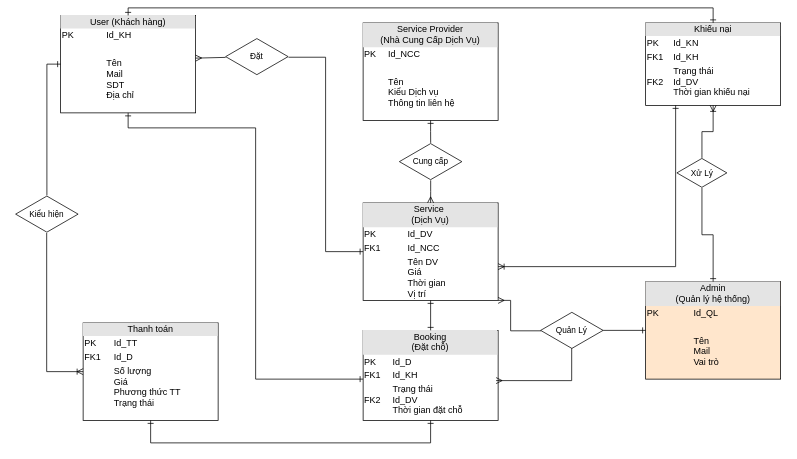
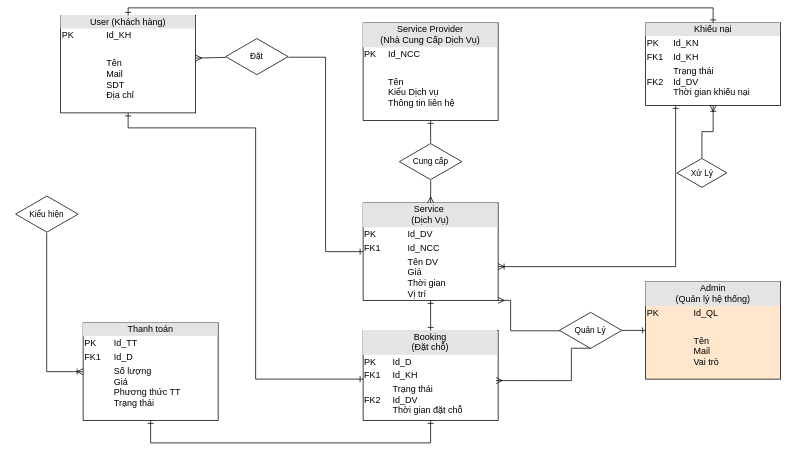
  <mxCell id="0" />
  <mxCell id="1" parent="0" />
  <mxCell id="2" value="&lt;div style=&quot;text-align: center; box-sizing: border-box; width: 100%; background: rgb(228, 228, 228); padding: 2px;&quot;&gt;User (Khách hàng)&lt;/div&gt;&lt;table style=&quot;width:100%;font-size:1em;&quot; cellpadding=&quot;2&quot; cellspacing=&quot;0&quot;&gt;&lt;tbody&gt;&lt;tr&gt;&lt;td&gt;PK&lt;/td&gt;&lt;td&gt;Id_KH&lt;/td&gt;&lt;/tr&gt;&lt;tr&gt;&lt;td&gt;&lt;br&gt;&lt;/td&gt;&lt;td&gt;&lt;br&gt;&lt;/td&gt;&lt;/tr&gt;&lt;tr&gt;&lt;td&gt;&lt;/td&gt;&lt;td&gt;Tên&lt;br&gt;Mail&lt;br&gt;SDT&lt;br&gt;Địa chỉ&lt;/td&gt;&lt;/tr&gt;&lt;/tbody&gt;&lt;/table&gt;" style="verticalAlign=top;align=left;overflow=fill;html=1;whiteSpace=wrap;" parent="1" vertex="1"><mxGeometry x="80" y="20" width="180" height="130" as="geometry" /></mxCell>
  <mxCell id="3" value="&lt;div style=&quot;text-align: center; box-sizing: border-box; width: 100%; background: rgb(228, 228, 228); padding: 2px;&quot;&gt;Admin&lt;br&gt;(Quản lý hệ thống)&lt;/div&gt;&lt;table style=&quot;width:100%;font-size:1em;&quot; cellpadding=&quot;2&quot; cellspacing=&quot;0&quot;&gt;&lt;tbody&gt;&lt;tr&gt;&lt;td&gt;PK&lt;/td&gt;&lt;td&gt;Id_QL&lt;/td&gt;&lt;/tr&gt;&lt;tr&gt;&lt;td&gt;&lt;br&gt;&lt;/td&gt;&lt;td&gt;&lt;br&gt;&lt;/td&gt;&lt;/tr&gt;&lt;tr&gt;&lt;td&gt;&lt;/td&gt;&lt;td&gt;Tên&lt;br&gt;Mail&lt;br&gt;Vai trò&lt;/td&gt;&lt;/tr&gt;&lt;/tbody&gt;&lt;/table&gt;" style="verticalAlign=top;align=left;overflow=fill;html=1;whiteSpace=wrap;fillColor=#ffe6cc;" parent="1" vertex="1"><mxGeometry x="860" y="375" width="180" height="130" as="geometry" /></mxCell>
  <mxCell id="4" value="&lt;div style=&quot;text-align: center; box-sizing: border-box; width: 100%; background: rgb(228, 228, 228); padding: 2px;&quot;&gt;Service Provider&lt;br&gt;(Nhà Cung Cấp Dịch Vụ)&lt;br&gt;&lt;/div&gt;&lt;table style=&quot;width:100%;font-size:1em;&quot; cellpadding=&quot;2&quot; cellspacing=&quot;0&quot;&gt;&lt;tbody&gt;&lt;tr&gt;&lt;td&gt;PK&lt;/td&gt;&lt;td&gt;Id_NCC&lt;/td&gt;&lt;/tr&gt;&lt;tr&gt;&lt;td&gt;&lt;br&gt;&lt;/td&gt;&lt;td&gt;&lt;br&gt;&lt;/td&gt;&lt;/tr&gt;&lt;tr&gt;&lt;td&gt;&lt;/td&gt;&lt;td&gt;Tên&lt;br&gt;Kiểu Dịch vụ&lt;br&gt;Thông tin liên hệ&lt;/td&gt;&lt;/tr&gt;&lt;/tbody&gt;&lt;/table&gt;" style="verticalAlign=top;align=left;overflow=fill;html=1;whiteSpace=wrap;" parent="1" vertex="1"><mxGeometry x="483.32" y="30" width="180" height="130" as="geometry" /></mxCell>
  <mxCell id="5" value="&lt;div style=&quot;text-align: center; box-sizing: border-box; width: 100%; background: rgb(228, 228, 228); padding: 2px;&quot;&gt;Service&amp;nbsp;&lt;br&gt;(Dịch Vụ)&lt;br&gt;&lt;/div&gt;&lt;table style=&quot;width:100%;font-size:1em;&quot; cellpadding=&quot;2&quot; cellspacing=&quot;0&quot;&gt;&lt;tbody&gt;&lt;tr&gt;&lt;td&gt;PK&lt;/td&gt;&lt;td&gt;Id_DV&lt;/td&gt;&lt;/tr&gt;&lt;tr&gt;&lt;td&gt;FK1&lt;/td&gt;&lt;td&gt;Id_NCC&lt;/td&gt;&lt;/tr&gt;&lt;tr&gt;&lt;td&gt;&lt;/td&gt;&lt;td&gt;Tên DV&lt;br&gt;Giá&lt;br&gt;Thời gian&lt;br&gt;Vị trí&lt;/td&gt;&lt;/tr&gt;&lt;/tbody&gt;&lt;/table&gt;" style="verticalAlign=top;align=left;overflow=fill;html=1;whiteSpace=wrap;" parent="1" vertex="1"><mxGeometry x="483.33" y="270" width="180" height="130" as="geometry" /></mxCell>
  <mxCell id="6" value="&lt;div style=&quot;text-align: center; box-sizing: border-box; width: 100%; background: rgb(228, 228, 228); padding: 2px;&quot;&gt;Booking&lt;br&gt;(Đặt chỗ)&lt;br&gt;&lt;/div&gt;&lt;table style=&quot;width:100%;font-size:1em;&quot; cellpadding=&quot;2&quot; cellspacing=&quot;0&quot;&gt;&lt;tbody&gt;&lt;tr&gt;&lt;td&gt;PK&lt;/td&gt;&lt;td&gt;Id_D&lt;/td&gt;&lt;/tr&gt;&lt;tr&gt;&lt;td style=&quot;text-align: justify;&quot;&gt;&lt;span style=&quot;font-size: 1em; background-color: initial;&quot;&gt;FK1&lt;/span&gt;&lt;br&gt;&lt;/td&gt;&lt;td style=&quot;text-align: justify;&quot;&gt;&lt;span style=&quot;font-size: 1em; background-color: initial;&quot;&gt;Id_KH&lt;/span&gt;&lt;br&gt;&lt;/td&gt;&lt;/tr&gt;&lt;tr&gt;&lt;td style=&quot;text-align: justify;&quot;&gt;&lt;span style=&quot;font-size: 1em; background-color: initial;&quot;&gt;FK2&lt;/span&gt;&lt;br&gt;&lt;/td&gt;&lt;td&gt;&lt;div style=&quot;text-align: justify;&quot;&gt;Trạng thái&lt;br&gt;&lt;span style=&quot;background-color: initial; font-size: 1em;&quot;&gt;Id_DV&lt;/span&gt;&lt;/div&gt;&lt;div style=&quot;text-align: justify;&quot;&gt;Thời gian đặt chỗ&lt;/div&gt;&lt;/td&gt;&lt;/tr&gt;&lt;/tbody&gt;&lt;/table&gt;" style="verticalAlign=top;align=left;overflow=fill;html=1;whiteSpace=wrap;" parent="1" vertex="1"><mxGeometry x="483.33" y="440" width="180" height="120" as="geometry" /></mxCell>
  <mxCell id="7" value="&lt;div style=&quot;text-align: center; box-sizing: border-box; width: 100%; background: rgb(228, 228, 228); padding: 2px;&quot;&gt;Thanh toán&lt;/div&gt;&lt;table style=&quot;width:100%;font-size:1em;&quot; cellpadding=&quot;2&quot; cellspacing=&quot;0&quot;&gt;&lt;tbody&gt;&lt;tr&gt;&lt;td&gt;PK&lt;/td&gt;&lt;td&gt;Id_TT&lt;/td&gt;&lt;/tr&gt;&lt;tr&gt;&lt;td&gt;FK1&lt;/td&gt;&lt;td&gt;Id_D&lt;/td&gt;&lt;/tr&gt;&lt;tr&gt;&lt;td&gt;&lt;/td&gt;&lt;td&gt;Số lượng&lt;br&gt;Giá&lt;br&gt;Phương thức TT&lt;br&gt;Trạng thái&lt;/td&gt;&lt;/tr&gt;&lt;/tbody&gt;&lt;/table&gt;" style="verticalAlign=top;align=left;overflow=fill;html=1;whiteSpace=wrap;" parent="1" vertex="1"><mxGeometry x="110" y="430" width="180" height="130" as="geometry" /></mxCell>
  <mxCell id="8" value="&lt;div style=&quot;text-align: center; box-sizing: border-box; width: 100%; background: rgb(228, 228, 228); padding: 2px;&quot;&gt;Khiếu nại&lt;/div&gt;&lt;table style=&quot;width:100%;font-size:1em;&quot; cellpadding=&quot;2&quot; cellspacing=&quot;0&quot;&gt;&lt;tbody&gt;&lt;tr&gt;&lt;td&gt;PK&lt;/td&gt;&lt;td&gt;Id_KN&lt;/td&gt;&lt;/tr&gt;&lt;tr&gt;&lt;td style=&quot;text-align: justify;&quot;&gt;&lt;span style=&quot;font-size: 1em; background-color: initial;&quot;&gt;FK1&lt;/span&gt;&lt;br&gt;&lt;/td&gt;&lt;td style=&quot;text-align: justify;&quot;&gt;&lt;span style=&quot;font-size: 1em; background-color: initial;&quot;&gt;Id_KH&lt;/span&gt;&lt;br&gt;&lt;/td&gt;&lt;/tr&gt;&lt;tr&gt;&lt;td style=&quot;text-align: justify;&quot;&gt;&lt;span style=&quot;font-size: 1em; background-color: initial;&quot;&gt;FK2&lt;/span&gt;&lt;br&gt;&lt;/td&gt;&lt;td&gt;&lt;div style=&quot;text-align: justify;&quot;&gt;Trạng thái&lt;br&gt;&lt;span style=&quot;background-color: initial; font-size: 1em;&quot;&gt;Id_DV&lt;/span&gt;&lt;/div&gt;&lt;div style=&quot;text-align: justify;&quot;&gt;Thời gian khiếu nại&lt;/div&gt;&lt;/td&gt;&lt;/tr&gt;&lt;/tbody&gt;&lt;/table&gt;" style="verticalAlign=top;align=left;overflow=fill;html=1;whiteSpace=wrap;" parent="1" vertex="1"><mxGeometry x="860" y="30" width="180" height="110" as="geometry" /></mxCell>
  <mxCell id="9" value="" style="endArrow=ERone;startArrow=ERone;endFill=0;startFill=0;html=1;rounded=0;exitX=0.5;exitY=1;exitDx=0;exitDy=0;edgeStyle=orthogonalEdgeStyle;" parent="1" source="2" target="6" edge="1"><mxGeometry width="160" relative="1" as="geometry"><mxPoint x="380" y="300" as="sourcePoint" /><mxPoint x="540" y="300" as="targetPoint" /><Array as="points"><mxPoint x="170" y="170" /><mxPoint x="340" y="170" /><mxPoint x="340" y="505" /></Array></mxGeometry></mxCell>
  <mxCell id="10" value="" style="endArrow=ERone;startArrow=ERone;endFill=0;startFill=0;html=1;rounded=0;exitX=0.5;exitY=0;exitDx=0;exitDy=0;entryX=0.5;entryY=1;entryDx=0;entryDy=0;edgeStyle=orthogonalEdgeStyle;" parent="1" source="6" target="5" edge="1"><mxGeometry width="160" relative="1" as="geometry"><mxPoint x="280.19" y="170" as="sourcePoint" /><mxPoint x="350" y="420" as="targetPoint" /></mxGeometry></mxCell>
  <mxCell id="11" value="" style="endArrow=ERone;startArrow=ERone;endFill=0;startFill=0;html=1;rounded=0;exitX=0.5;exitY=1;exitDx=0;exitDy=0;entryX=0.5;entryY=1;entryDx=0;entryDy=0;edgeStyle=orthogonalEdgeStyle;" parent="1" source="6" target="7" edge="1"><mxGeometry width="160" relative="1" as="geometry"><mxPoint x="300" y="510.21" as="sourcePoint" /><mxPoint x="410" y="502.21" as="targetPoint" /><Array as="points"><mxPoint x="573" y="590" /><mxPoint x="200" y="590" /></Array></mxGeometry></mxCell>
  <mxCell id="12" value="" style="endArrow=ERmany;startArrow=none;endFill=0;startFill=0;html=1;rounded=0;entryX=1;entryY=1;entryDx=0;entryDy=0;exitX=0.007;exitY=0.512;exitDx=0;exitDy=0;exitPerimeter=0;edgeStyle=orthogonalEdgeStyle;" parent="1" source="15" target="5" edge="1"><mxGeometry width="160" relative="1" as="geometry"><mxPoint x="640" y="100" as="sourcePoint" /><mxPoint x="610" y="220" as="targetPoint" /><Array as="points"><mxPoint x="680" y="441" /><mxPoint x="680" y="400" /></Array></mxGeometry></mxCell>
  <mxCell id="13" value="" style="endArrow=ERone;startArrow=ERone;endFill=0;startFill=0;html=1;rounded=0;exitX=0.5;exitY=0;exitDx=0;exitDy=0;entryX=0.5;entryY=0;entryDx=0;entryDy=0;edgeStyle=orthogonalEdgeStyle;" parent="1" source="2" target="8" edge="1"><mxGeometry width="160" relative="1" as="geometry"><mxPoint x="510" y="-20" as="sourcePoint" /><mxPoint x="920" y="-25" as="targetPoint" /></mxGeometry></mxCell>
  <mxCell id="14" value="" style="endArrow=ERone;startArrow=ERoneToMany;endFill=0;startFill=0;html=1;rounded=0;edgeStyle=orthogonalEdgeStyle;" parent="1" source="5" target="8" edge="1"><mxGeometry width="160" relative="1" as="geometry"><mxPoint x="910" y="300" as="sourcePoint" /><mxPoint x="1320" y="295" as="targetPoint" /><Array as="points"><mxPoint x="900" y="355" /></Array></mxGeometry></mxCell>
- <mxCell id="15" value="&lt;span style=&quot;font-size: 11px; text-wrap: nowrap; background-color: rgb(255, 255, 255);&quot;&gt;Quản Lý&lt;/span&gt;" style="html=1;whiteSpace=wrap;aspect=fixed;shape=isoRectangle;" parent="1" vertex="1"><mxGeometry x="720" y="415" width="83.33" height="50" as="geometry" /></mxCell>
+ <mxCell id="15" value="&lt;span style=&quot;font-size: 11px; text-wrap: nowrap; background-color: rgb(255, 255, 255);&quot;&gt;Quản Lý&lt;/span&gt;" style="html=1;whiteSpace=wrap;aspect=fixed;shape=isoRectangle;" parent="1" vertex="1"><mxGeometry x="745" y="415" width="83.33" height="50" as="geometry" /></mxCell>
  <mxCell id="16" value="" style="endArrow=none;startArrow=ERone;endFill=0;startFill=0;html=1;rounded=0;exitX=0;exitY=0.5;exitDx=0;exitDy=0;edgeStyle=orthogonalEdgeStyle;" parent="1" source="3" target="15" edge="1"><mxGeometry width="160" relative="1" as="geometry"><mxPoint x="730" y="199.55" as="sourcePoint" /><mxPoint x="800" y="226.55" as="targetPoint" /></mxGeometry></mxCell>
  <mxCell id="17" value="" style="endArrow=ERoneToMany;startArrow=none;endFill=0;startFill=0;html=1;rounded=0;edgeStyle=orthogonalEdgeStyle;" parent="1" source="18" target="8" edge="1"><mxGeometry width="160" relative="1" as="geometry"><mxPoint x="817" y="96" as="sourcePoint" /><mxPoint x="760" y="290" as="targetPoint" /></mxGeometry></mxCell>
  <mxCell id="18" value="&lt;span style=&quot;font-size: 11px; text-wrap: nowrap; background-color: rgb(255, 255, 255);&quot;&gt;Xử Lý&lt;/span&gt;" style="html=1;whiteSpace=wrap;aspect=fixed;shape=isoRectangle;" parent="1" vertex="1"><mxGeometry x="901.67" y="210" width="66.66" height="40" as="geometry" /></mxCell>
- <mxCell id="19" value="" style="endArrow=none;startArrow=ERone;endFill=0;startFill=0;html=1;rounded=0;edgeStyle=orthogonalEdgeStyle;" parent="1" source="3" target="18" edge="1"><mxGeometry width="160" relative="1" as="geometry"><mxPoint x="620" y="160" as="sourcePoint" /><mxPoint x="810" y="236.55" as="targetPoint" /></mxGeometry></mxCell>
  <mxCell id="20" value="" style="endArrow=ERoneToMany;startArrow=none;endFill=0;startFill=0;html=1;rounded=0;entryX=0;entryY=0.5;entryDx=0;entryDy=0;exitX=0.497;exitY=1.004;exitDx=0;exitDy=0;exitPerimeter=0;edgeStyle=orthogonalEdgeStyle;" parent="1" source="21" target="7" edge="1"><mxGeometry width="160" relative="1" as="geometry"><mxPoint x="117" y="280" as="sourcePoint" /><mxPoint x="319.64" y="230" as="targetPoint" /></mxGeometry></mxCell>
  <mxCell id="21" value="&lt;span style=&quot;font-size: 11px; text-wrap: nowrap; background-color: rgb(255, 255, 255);&quot;&gt;Kiểu hiện&lt;/span&gt;" style="html=1;whiteSpace=wrap;aspect=fixed;shape=isoRectangle;" parent="1" vertex="1"><mxGeometry x="20" y="260" width="83.32" height="50" as="geometry" /></mxCell>
- <mxCell id="22" value="" style="endArrow=none;startArrow=ERone;endFill=0;startFill=0;html=1;rounded=0;exitX=0;exitY=0.5;exitDx=0;exitDy=0;edgeStyle=orthogonalEdgeStyle;" parent="1" source="2" target="21" edge="1"><mxGeometry width="160" relative="1" as="geometry"><mxPoint x="159.64" y="230" as="sourcePoint" /><mxPoint x="269.64" y="371.55" as="targetPoint" /></mxGeometry></mxCell>
  <mxCell id="23" value="" style="endArrow=ERmany;startArrow=none;endFill=0;startFill=0;html=1;rounded=0;edgeStyle=orthogonalEdgeStyle;" parent="1" source="24" target="5" edge="1"><mxGeometry width="160" relative="1" as="geometry"><mxPoint x="444.66" y="110" as="sourcePoint" /><mxPoint x="554.66" y="290" as="targetPoint" /></mxGeometry></mxCell>
  <mxCell id="24" value="&lt;span style=&quot;font-size: 11px; text-wrap: nowrap; background-color: rgb(255, 255, 255);&quot;&gt;Cung cấp&lt;/span&gt;" style="html=1;whiteSpace=wrap;aspect=fixed;shape=isoRectangle;" parent="1" vertex="1"><mxGeometry x="531.66" y="190" width="83.33" height="50" as="geometry" /></mxCell>
  <mxCell id="25" value="" style="endArrow=none;startArrow=ERone;endFill=0;startFill=0;html=1;rounded=0;edgeStyle=orthogonalEdgeStyle;" parent="1" source="4" target="24" edge="1"><mxGeometry width="160" relative="1" as="geometry"><mxPoint x="414.66" y="160" as="sourcePoint" /><mxPoint x="604.66" y="236.55" as="targetPoint" /></mxGeometry></mxCell>
  <mxCell id="26" value="" style="endArrow=ERmany;startArrow=none;endFill=0;startFill=0;html=1;rounded=0;" parent="1" source="27" edge="1"><mxGeometry width="160" relative="1" as="geometry"><mxPoint x="440" y="75" as="sourcePoint" /><mxPoint x="260" y="77" as="targetPoint" /></mxGeometry></mxCell>
  <mxCell id="27" value="&lt;span style=&quot;font-size: 11px; text-wrap: nowrap; background-color: rgb(255, 255, 255);&quot;&gt;Đặt&lt;/span&gt;" style="html=1;whiteSpace=wrap;aspect=fixed;shape=isoRectangle;" parent="1" vertex="1"><mxGeometry x="300" y="50" width="83.33" height="50" as="geometry" /></mxCell>
  <mxCell id="28" value="" style="endArrow=none;startArrow=ERone;endFill=0;startFill=0;html=1;rounded=0;edgeStyle=orthogonalEdgeStyle;entryX=1.006;entryY=0.516;entryDx=0;entryDy=0;entryPerimeter=0;exitX=0;exitY=0.5;exitDx=0;exitDy=0;" parent="1" source="5" target="27" edge="1"><mxGeometry width="160" relative="1" as="geometry"><mxPoint x="483" y="368" as="sourcePoint" /><mxPoint x="479" y="76" as="targetPoint" /></mxGeometry></mxCell>
  <mxCell id="29" value="" style="endArrow=ERmany;startArrow=none;endFill=0;startFill=0;html=1;rounded=0;entryX=0.985;entryY=0.558;entryDx=0;entryDy=0;exitX=0.497;exitY=0.976;exitDx=0;exitDy=0;exitPerimeter=0;entryPerimeter=0;edgeStyle=orthogonalEdgeStyle;" parent="1" source="15" target="6" edge="1"><mxGeometry width="160" relative="1" as="geometry"><mxPoint x="731" y="451" as="sourcePoint" /><mxPoint x="673" y="410" as="targetPoint" /><Array as="points"><mxPoint x="761" y="507" /></Array></mxGeometry></mxCell>
